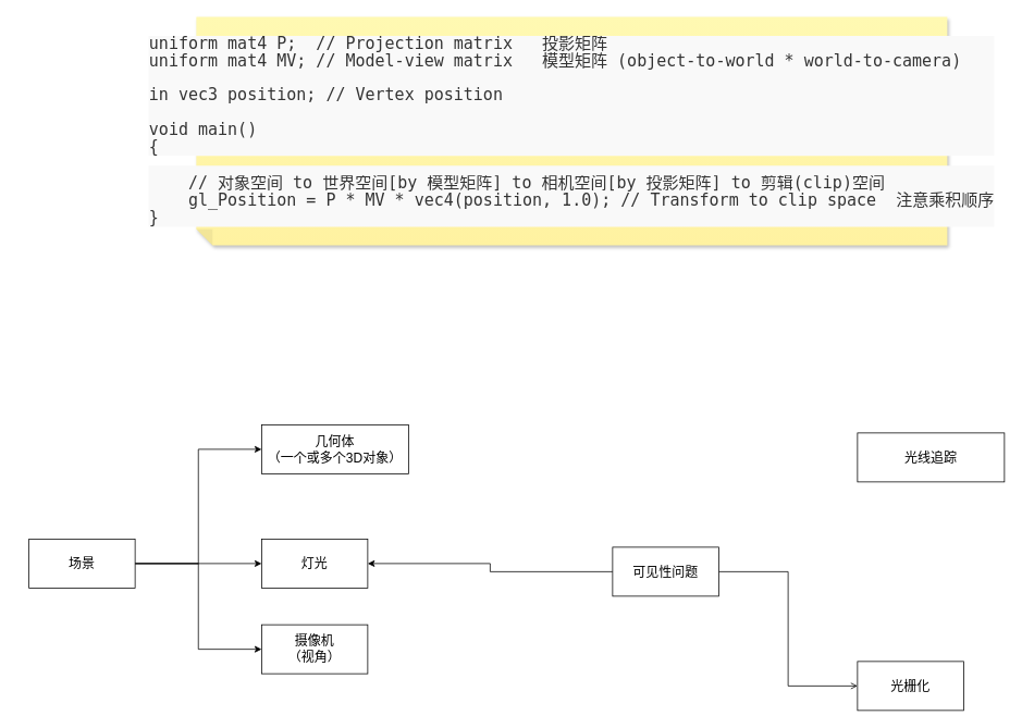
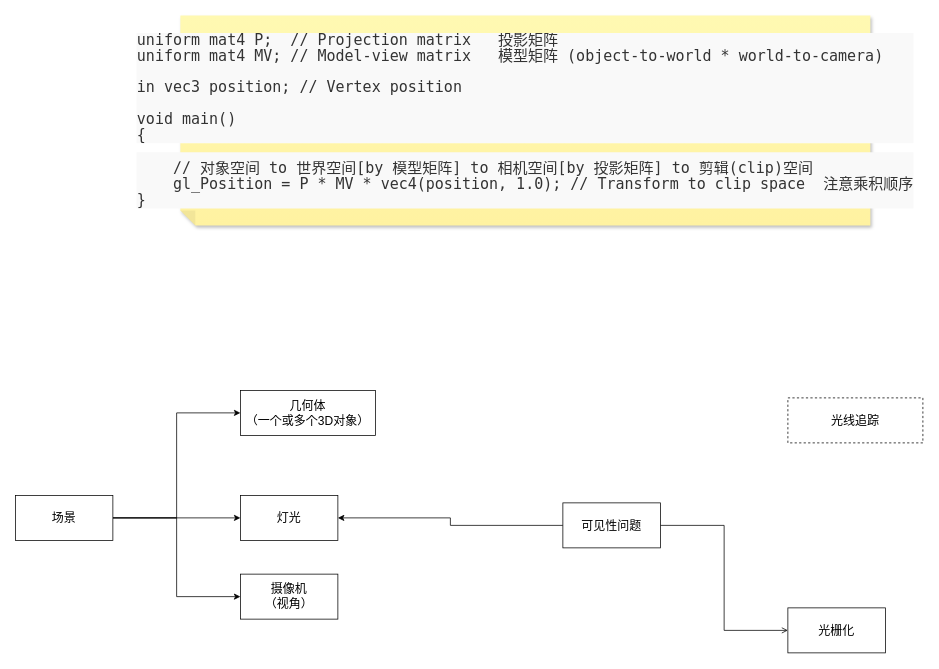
  <mxCell id="0" />
  <mxCell id="1" parent="0" />
  <mxCell id="2" style="edgeStyle=orthogonalEdgeStyle;rounded=0;orthogonalLoop=1;jettySize=auto;html=1;entryX=0;entryY=0.5;entryDx=0;entryDy=0;" edge="1" parent="1" source="5" target="6"><mxGeometry relative="1" as="geometry" /></mxCell>
  <mxCell id="3" style="edgeStyle=orthogonalEdgeStyle;rounded=0;orthogonalLoop=1;jettySize=auto;html=1;" edge="1" parent="1" source="5" target="7"><mxGeometry relative="1" as="geometry" /></mxCell>
  <mxCell id="4" style="edgeStyle=orthogonalEdgeStyle;rounded=0;orthogonalLoop=1;jettySize=auto;html=1;entryX=0;entryY=0.5;entryDx=0;entryDy=0;" edge="1" parent="1" source="5" target="8"><mxGeometry relative="1" as="geometry" /></mxCell>
- <mxCell id="5" value="&lt;font style=&quot;font-size: 16px;&quot;&gt;场景&lt;/font&gt;" style="rounded=0;whiteSpace=wrap;html=1;" vertex="1" parent="1"><mxGeometry x="35" y="660" width="130" height="60" as="geometry" /></mxCell>
+ <mxCell id="5" value="&lt;font style=&quot;font-size: 16px;&quot;&gt;场景&lt;/font&gt;" style="rounded=0;whiteSpace=wrap;html=1;" vertex="1" parent="1"><mxGeometry x="20" y="660" width="130" height="60" as="geometry" /></mxCell>
  <mxCell id="6" value="&lt;font style=&quot;font-size: 16px;&quot;&gt;几何体&lt;br&gt;（一个或多个3D对象）&lt;/font&gt;" style="rounded=0;whiteSpace=wrap;html=1;" vertex="1" parent="1"><mxGeometry x="320" y="520" width="180" height="60" as="geometry" /></mxCell>
  <mxCell id="7" value="&lt;font style=&quot;font-size: 16px;&quot;&gt;灯光&lt;/font&gt;" style="rounded=0;whiteSpace=wrap;html=1;" vertex="1" parent="1"><mxGeometry x="320" y="660" width="130" height="60" as="geometry" /></mxCell>
  <mxCell id="8" value="&lt;font style=&quot;font-size: 16px;&quot;&gt;摄像机&lt;/font&gt;&lt;div&gt;&lt;font style=&quot;font-size: 16px;&quot;&gt;（视角）&lt;/font&gt;&lt;/div&gt;" style="rounded=0;whiteSpace=wrap;html=1;" vertex="1" parent="1"><mxGeometry x="320" y="765" width="130" height="60" as="geometry" /></mxCell>
  <mxCell id="9" style="edgeStyle=orthogonalEdgeStyle;rounded=0;orthogonalLoop=1;jettySize=auto;html=1;" edge="1" parent="1" source="11" target="7"><mxGeometry relative="1" as="geometry" /></mxCell>
  <mxCell id="10" style="edgeStyle=orthogonalEdgeStyle;rounded=0;orthogonalLoop=1;jettySize=auto;html=1;entryX=0;entryY=0.5;entryDx=0;entryDy=0;endArrow=open;" edge="1" parent="1" source="11" target="13"><mxGeometry relative="1" as="geometry" /></mxCell>
  <mxCell id="11" value="&lt;font style=&quot;font-size: 16px;&quot;&gt;可见性问题&lt;/font&gt;" style="rounded=0;whiteSpace=wrap;html=1;" vertex="1" parent="1"><mxGeometry x="750" y="670" width="130" height="60" as="geometry" /></mxCell>
- <mxCell id="12" value="&lt;span style=&quot;font-size: 16px;&quot;&gt;光线追踪&lt;/span&gt;" style="rounded=0;whiteSpace=wrap;html=1;" vertex="1" parent="1"><mxGeometry x="1050" y="530" width="180" height="60" as="geometry" /></mxCell>
+ <mxCell id="12" value="&lt;span style=&quot;font-size: 16px;&quot;&gt;光线追踪&lt;/span&gt;" style="rounded=0;whiteSpace=wrap;html=1;dashed=1;" vertex="1" parent="1"><mxGeometry x="1050" y="530" width="180" height="60" as="geometry" /></mxCell>
  <mxCell id="13" value="&lt;span style=&quot;font-size: 16px;&quot;&gt;光栅化&lt;/span&gt;" style="rounded=0;whiteSpace=wrap;html=1;" vertex="1" parent="1"><mxGeometry x="1050" y="810" width="130" height="60" as="geometry" /></mxCell>
  <mxCell id="14" value="&lt;pre style=&quot;background: rgb(249, 249, 249); font-family: &amp;quot;Roboto Mono&amp;quot;, monospace; margin-bottom: var(--line-height); padding: calc(.5 * var(--line-height)) 1.2rem; tab-size: 4; overflow-x: auto; line-height: 1.5em; color: rgb(51, 51, 51); text-align: start;&quot;&gt;&lt;font style=&quot;font-size: 20px;&quot;&gt;uniform mat4 P;  // Projection matrix   投影矩阵&lt;br&gt;uniform mat4 MV; // Model-view matrix   模型矩阵 (object-to-world * world-to-camera)&lt;br&gt; &lt;br&gt;in vec3 position; // Vertex position&lt;br&gt; &lt;br&gt;void main() &lt;br&gt;{ &lt;/font&gt;&lt;/pre&gt;&lt;pre style=&quot;background: rgb(249, 249, 249); font-family: &amp;quot;Roboto Mono&amp;quot;, monospace; margin-bottom: var(--line-height); padding: calc(.5 * var(--line-height)) 1.2rem; tab-size: 4; overflow-x: auto; line-height: 1.5em; color: rgb(51, 51, 51); text-align: start;&quot;&gt;&lt;font style=&quot;font-size: 20px;&quot;&gt;&lt;pre style=&quot;font-size: 12px; background-image: initial; background-position: initial; background-size: initial; background-repeat: initial; background-attachment: initial; background-origin: initial; background-clip: initial; font-family: &amp;quot;Roboto Mono&amp;quot;, monospace; margin-bottom: var(--line-height); padding: calc(.5 * var(--line-height)) 1.2rem; tab-size: 4; overflow-x: auto; line-height: 1.5em;&quot;&gt;&lt;font style=&quot;font-size: 20px;&quot;&gt;&lt;span style=&quot;white-space: pre;&quot;&gt;&#09;&lt;/span&gt;// 对象空间 to 世界空间[by 模型矩阵] to 相机空间[by 投影矩阵] to 剪辑(clip)空间&lt;br&gt;&lt;/font&gt;&lt;/pre&gt;    gl_Position = P * MV * vec4(position, 1.0); // Transform to clip space  注意乘积顺序&lt;br&gt;}&lt;/font&gt;&lt;/pre&gt;&lt;pre style=&quot;background: rgb(249, 249, 249); font-family: &amp;quot;Roboto Mono&amp;quot;, monospace; margin-bottom: var(--line-height); padding: calc(.5 * var(--line-height)) 1.2rem; tab-size: 4; overflow-x: auto; line-height: 1.5em; color: rgb(51, 51, 51); text-align: start;&quot;&gt;&lt;/pre&gt;" style="shape=note;whiteSpace=wrap;html=1;backgroundOutline=1;fontColor=#000000;darkOpacity=0.05;fillColor=#FFF9B2;strokeColor=none;fillStyle=solid;direction=west;gradientDirection=north;gradientColor=#FFF2A1;shadow=1;size=20;pointerEvents=1;" vertex="1" parent="1"><mxGeometry x="240" y="20" width="920" height="280" as="geometry" /></mxCell>
